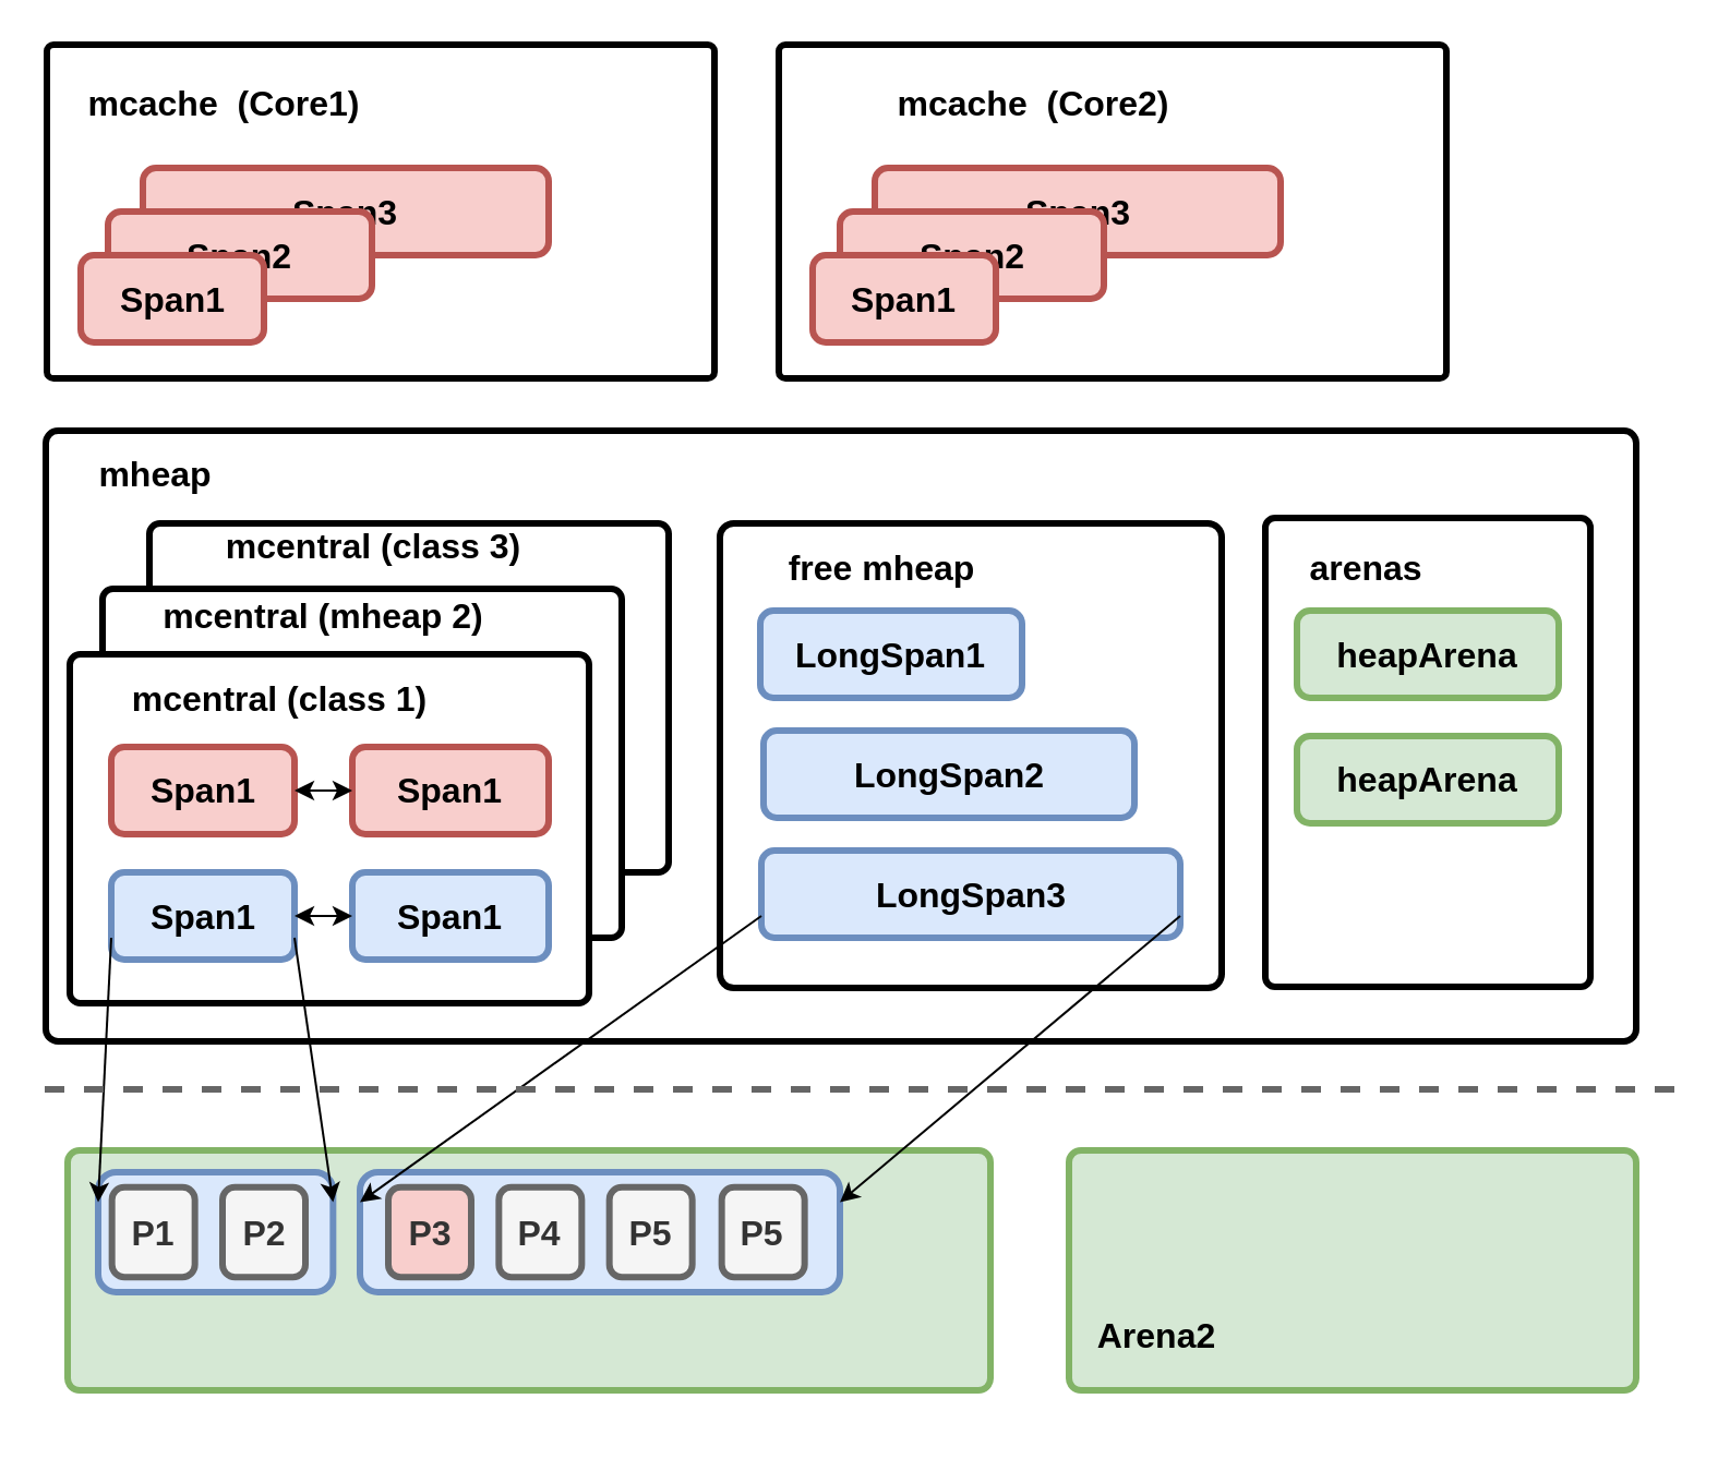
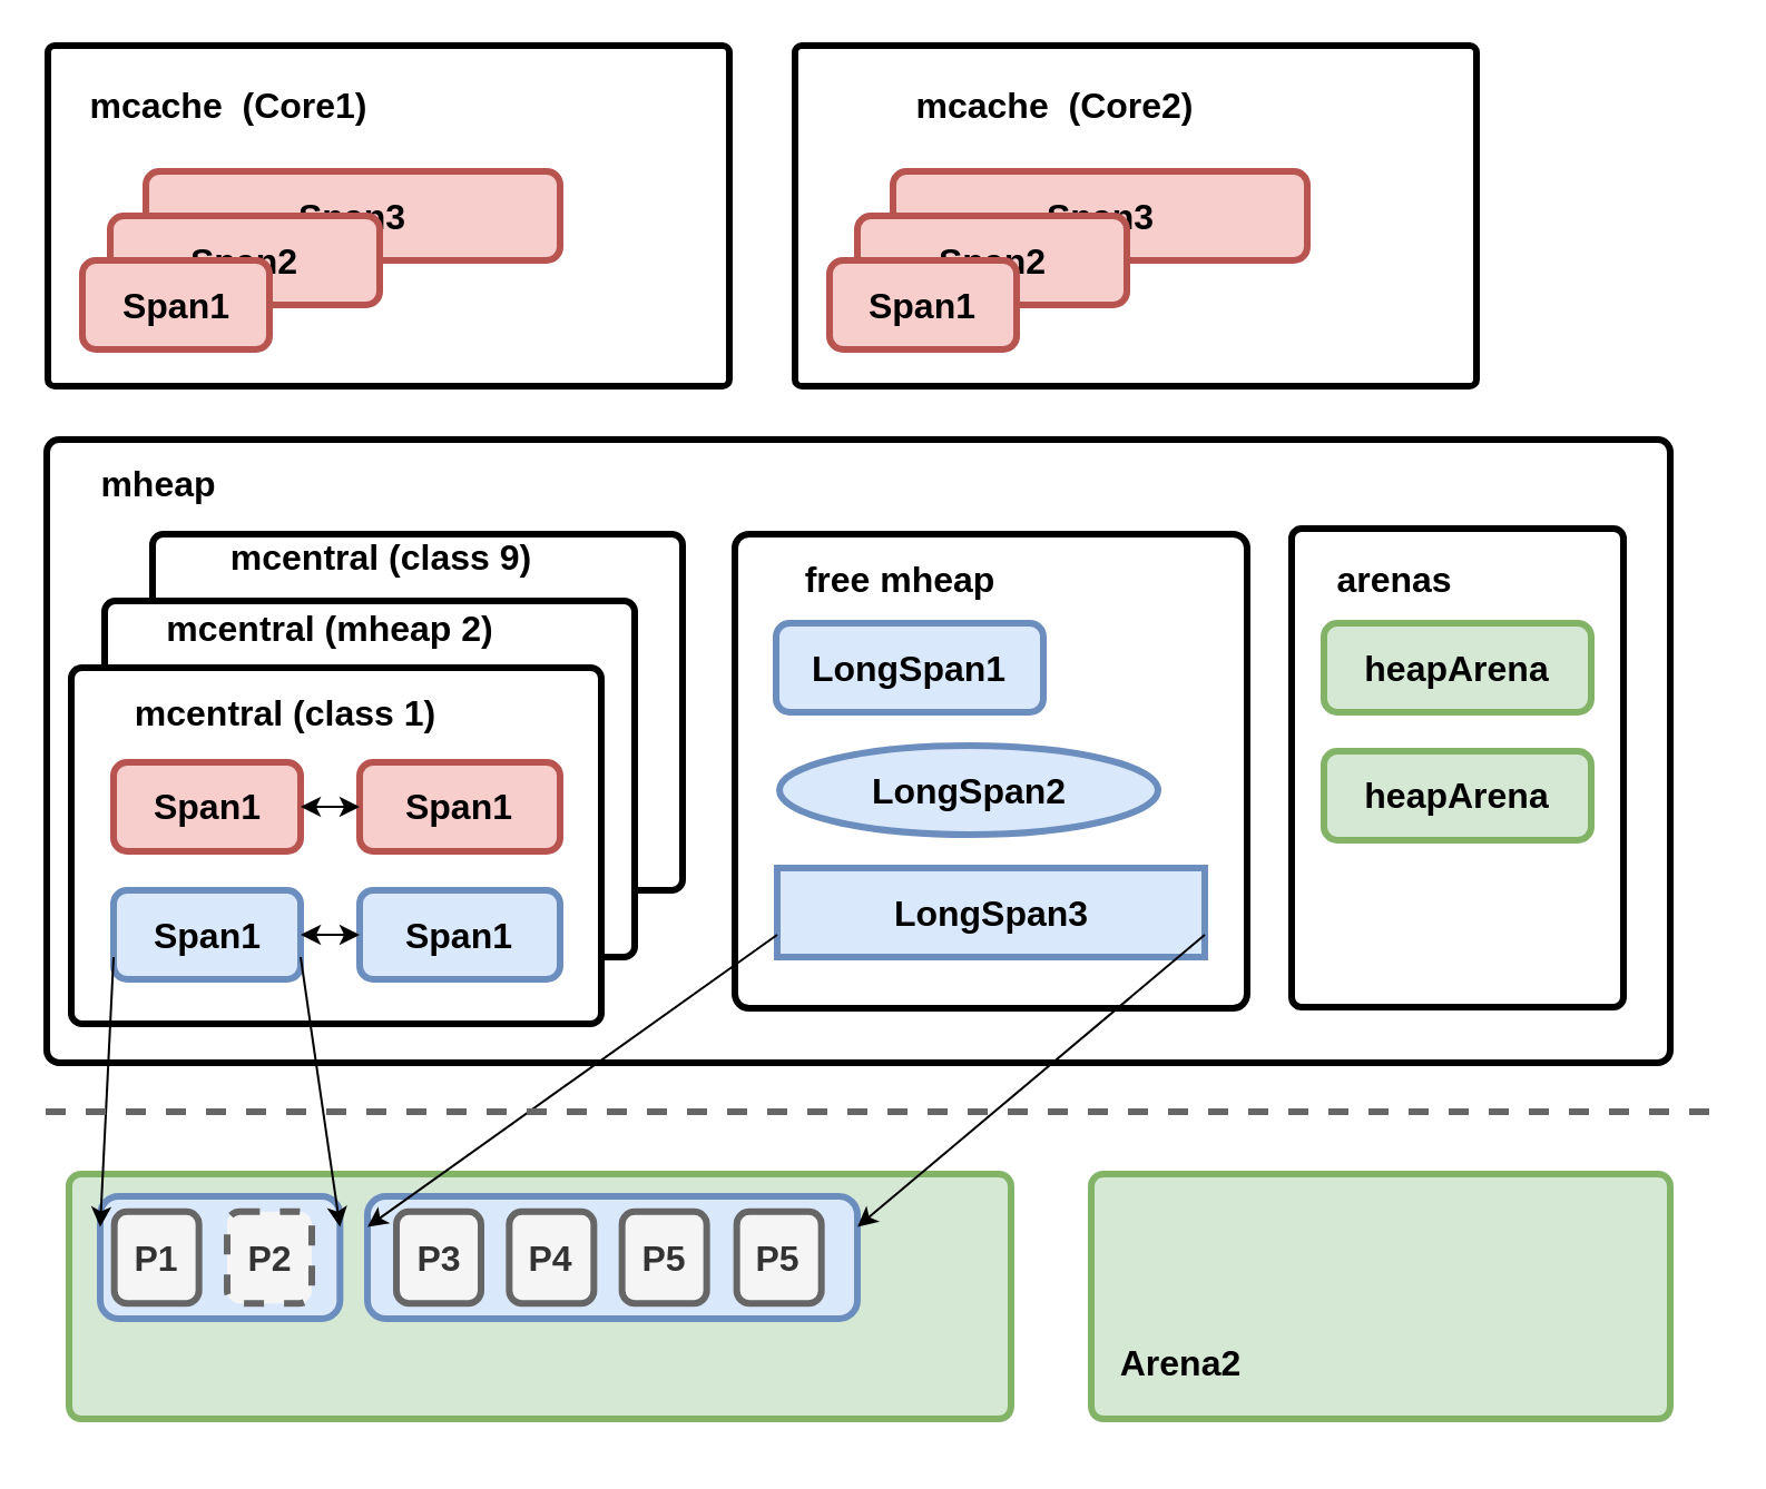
  <mxCell id="0" />
  <mxCell id="1" parent="0" />
  <mxCell id="2" value="" style="rounded=1;whiteSpace=wrap;html=1;strokeWidth=3;fontSize=16;arcSize=2;" vertex="1" parent="1"><mxGeometry x="20.5" y="197" width="729" height="280" as="geometry" /></mxCell>
  <mxCell id="3" value="" style="group" vertex="1" connectable="0" parent="1"><mxGeometry x="329.5" y="239.5" width="230" height="213" as="geometry" /></mxCell>
  <mxCell id="4" value="" style="rounded=1;whiteSpace=wrap;html=1;strokeWidth=3;arcSize=3;fontSize=16;fontStyle=1;" vertex="1" parent="3"><mxGeometry width="230" height="213" as="geometry" /></mxCell>
  <mxCell id="5" value="free mheap" style="text;html=1;strokeColor=none;fillColor=none;align=center;verticalAlign=middle;whiteSpace=wrap;rounded=0;fontSize=16;fontStyle=1" vertex="1" parent="3"><mxGeometry x="20" y="10" width="108" height="20" as="geometry" /></mxCell>
  <mxCell id="6" style="edgeStyle=none;rounded=0;orthogonalLoop=1;jettySize=auto;html=1;exitX=0.5;exitY=0;exitDx=0;exitDy=0;startArrow=classic;startFill=1;strokeColor=#000000;strokeWidth=1;fontSize=16;" edge="1" parent="3" source="5" target="5"><mxGeometry relative="1" as="geometry" /></mxCell>
  <mxCell id="7" value="LongSpan1" style="rounded=1;whiteSpace=wrap;html=1;strokeWidth=3;fillColor=#dae8fc;strokeColor=#6c8ebf;fontSize=16;fontStyle=1" vertex="1" parent="3"><mxGeometry x="18.5" y="40" width="120" height="40" as="geometry" /></mxCell>
- <mxCell id="8" value="LongSpan2" style="rounded=1;whiteSpace=wrap;html=1;strokeWidth=3;fillColor=#dae8fc;strokeColor=#6c8ebf;fontSize=16;fontStyle=1" vertex="1" parent="3"><mxGeometry x="20" y="95" width="170" height="40" as="geometry" /></mxCell>
- <mxCell id="9" value="LongSpan3" style="rounded=1;whiteSpace=wrap;html=1;strokeWidth=3;fillColor=#dae8fc;strokeColor=#6c8ebf;fontSize=16;fontStyle=1" vertex="1" parent="3"><mxGeometry x="19" y="150" width="192" height="40" as="geometry" /></mxCell>
+ <mxCell id="8" value="LongSpan2" style="ellipse;whiteSpace=wrap;html=1;strokeWidth=3;fillColor=#dae8fc;strokeColor=#6c8ebf;fontSize=16;fontStyle=1;" vertex="1" parent="3"><mxGeometry x="20" y="95" width="170" height="40" as="geometry" /></mxCell>
+ <mxCell id="9" value="LongSpan3" style="whiteSpace=wrap;html=1;strokeWidth=3;fillColor=#dae8fc;strokeColor=#6c8ebf;fontSize=16;fontStyle=1;rounded=0;" vertex="1" parent="3"><mxGeometry x="19" y="150" width="192" height="40" as="geometry" /></mxCell>
  <mxCell id="10" value="" style="group" vertex="1" connectable="0" parent="1"><mxGeometry x="31.5" y="239.5" width="274.5" height="220" as="geometry" /></mxCell>
  <mxCell id="11" value="" style="rounded=1;whiteSpace=wrap;html=1;strokeWidth=3;arcSize=3;fontSize=16;fontStyle=1;" vertex="1" parent="10"><mxGeometry x="36.5" width="238" height="160" as="geometry" /></mxCell>
  <mxCell id="12" value="" style="rounded=1;whiteSpace=wrap;html=1;strokeWidth=3;arcSize=3;fontSize=16;fontStyle=1;" vertex="1" parent="10"><mxGeometry x="15" y="30" width="238" height="160" as="geometry" /></mxCell>
  <mxCell id="13" value="" style="group" vertex="1" connectable="0" parent="10"><mxGeometry y="60" width="238" height="160" as="geometry" /></mxCell>
  <mxCell id="14" value="" style="rounded=1;whiteSpace=wrap;html=1;strokeWidth=3;arcSize=3;fontSize=16;fontStyle=1;" vertex="1" parent="13"><mxGeometry width="238" height="160" as="geometry" /></mxCell>
  <mxCell id="15" value="Span1" style="rounded=1;whiteSpace=wrap;html=1;strokeWidth=3;fillColor=#dae8fc;strokeColor=#6c8ebf;fontSize=16;fontStyle=1" vertex="1" parent="13"><mxGeometry x="19" y="100" width="84" height="40" as="geometry" /></mxCell>
  <mxCell id="16" value="Span1" style="rounded=1;whiteSpace=wrap;html=1;strokeWidth=3;fillColor=#dae8fc;strokeColor=#6c8ebf;fontSize=16;fontStyle=1" vertex="1" parent="13"><mxGeometry x="129.5" y="100" width="90" height="40" as="geometry" /></mxCell>
  <mxCell id="17" style="edgeStyle=none;rounded=0;orthogonalLoop=1;jettySize=auto;html=1;exitX=1;exitY=0.5;exitDx=0;exitDy=0;entryX=0;entryY=0.5;entryDx=0;entryDy=0;strokeWidth=1;fontSize=16;startArrow=classic;startFill=1;" edge="1" parent="13" source="15" target="16"><mxGeometry relative="1" as="geometry" /></mxCell>
  <mxCell id="18" value="mcentral (class 1)" style="text;html=1;strokeColor=none;fillColor=none;align=center;verticalAlign=middle;whiteSpace=wrap;rounded=0;fontSize=16;fontStyle=1" vertex="1" parent="13"><mxGeometry x="18.5" y="10" width="156" height="20" as="geometry" /></mxCell>
  <mxCell id="19" value="Span1" style="rounded=1;whiteSpace=wrap;html=1;strokeWidth=3;fillColor=#f8cecc;strokeColor=#b85450;fontSize=16;fontStyle=1" vertex="1" parent="13"><mxGeometry x="19" y="42.5" width="84" height="40" as="geometry" /></mxCell>
  <mxCell id="20" value="Span1" style="rounded=1;whiteSpace=wrap;html=1;strokeWidth=3;fillColor=#f8cecc;strokeColor=#b85450;fontSize=16;fontStyle=1" vertex="1" parent="13"><mxGeometry x="129.5" y="42.5" width="90" height="40" as="geometry" /></mxCell>
  <mxCell id="21" style="edgeStyle=none;rounded=0;orthogonalLoop=1;jettySize=auto;html=1;exitX=1;exitY=0.5;exitDx=0;exitDy=0;entryX=0;entryY=0.5;entryDx=0;entryDy=0;strokeWidth=1;fontSize=16;startArrow=classic;startFill=1;fillColor=#f8cecc;strokeColor=#000000;" edge="1" parent="13" source="19" target="20"><mxGeometry relative="1" as="geometry" /></mxCell>
  <mxCell id="22" value="mcentral (mheap 2)" style="text;html=1;strokeColor=none;fillColor=none;align=center;verticalAlign=middle;whiteSpace=wrap;rounded=0;fontSize=16;fontStyle=1" vertex="1" parent="10"><mxGeometry x="38" y="32.5" width="156" height="20" as="geometry" /></mxCell>
- <mxCell id="23" value="mcentral (class 3)" style="text;html=1;strokeColor=none;fillColor=none;align=center;verticalAlign=middle;whiteSpace=wrap;rounded=0;fontSize=16;fontStyle=1" vertex="1" parent="10"><mxGeometry x="61" width="156" height="20" as="geometry" /></mxCell>
+ <mxCell id="23" value="mcentral (class 9)" style="text;html=1;strokeColor=none;fillColor=none;align=center;verticalAlign=middle;whiteSpace=wrap;rounded=0;fontSize=16;fontStyle=1" vertex="1" parent="10"><mxGeometry x="61" width="156" height="20" as="geometry" /></mxCell>
  <mxCell id="24" value="mheap" style="text;html=1;strokeColor=none;fillColor=none;align=center;verticalAlign=middle;whiteSpace=wrap;rounded=0;fontSize=16;fontStyle=1" vertex="1" parent="1"><mxGeometry x="32" y="207" width="78" height="20" as="geometry" /></mxCell>
  <mxCell id="25" value="" style="rounded=1;whiteSpace=wrap;html=1;strokeWidth=3;fontSize=16;arcSize=3;" vertex="1" parent="1"><mxGeometry x="579.5" y="237" width="149" height="215" as="geometry" /></mxCell>
  <mxCell id="26" value="arenas" style="text;html=1;strokeColor=none;fillColor=none;align=center;verticalAlign=middle;whiteSpace=wrap;rounded=0;fontSize=16;fontStyle=1" vertex="1" parent="1"><mxGeometry x="571.5" y="249.5" width="108" height="20" as="geometry" /></mxCell>
  <mxCell id="27" value="" style="rounded=1;whiteSpace=wrap;html=1;strokeWidth=3;arcSize=5;fontSize=16;fontStyle=1;fillColor=#d5e8d4;strokeColor=#82b366;" vertex="1" parent="1"><mxGeometry x="30.5" y="527" width="423" height="110" as="geometry" /></mxCell>
  <mxCell id="28" value="" style="group;fontSize=16;fontStyle=1" vertex="1" connectable="0" parent="1"><mxGeometry x="44.5" y="537" width="340" height="110" as="geometry" /></mxCell>
  <mxCell id="29" value="" style="rounded=1;whiteSpace=wrap;html=1;strokeWidth=3;fillColor=#dae8fc;strokeColor=#6c8ebf;fontSize=16;fontStyle=1" vertex="1" parent="28"><mxGeometry x="120" width="220" height="55" as="geometry" /></mxCell>
  <mxCell id="30" value="" style="rounded=1;whiteSpace=wrap;html=1;strokeWidth=3;fillColor=#dae8fc;strokeColor=#6c8ebf;fontSize=16;fontStyle=1" vertex="1" parent="28"><mxGeometry width="107.667" height="55" as="geometry" /></mxCell>
  <mxCell id="31" value="P1" style="rounded=1;whiteSpace=wrap;html=1;strokeWidth=3;fillColor=#f5f5f5;strokeColor=#666666;fontSize=16;fontStyle=1;fontColor=#333333;" vertex="1" parent="28"><mxGeometry x="6.333" y="6.875" width="38" height="41.25" as="geometry" /></mxCell>
- <mxCell id="32" value="P2" style="rounded=1;whiteSpace=wrap;html=1;strokeWidth=3;fillColor=#f5f5f5;strokeColor=#666666;fontSize=16;fontStyle=1;fontColor=#333333;" vertex="1" parent="28"><mxGeometry x="57.0" y="6.875" width="38" height="41.25" as="geometry" /></mxCell>
- <mxCell id="33" value="P3" style="rounded=1;whiteSpace=wrap;html=1;strokeWidth=3;fillColor=#f8cecc;strokeColor=#666666;fontSize=16;fontStyle=1;fontColor=#333333;" vertex="1" parent="28"><mxGeometry x="133" y="6.875" width="38" height="41.25" as="geometry" /></mxCell>
+ <mxCell id="32" value="P2" style="rounded=1;whiteSpace=wrap;html=1;strokeWidth=3;fillColor=#f5f5f5;strokeColor=#666666;fontSize=16;fontStyle=1;fontColor=#333333;dashed=1;" vertex="1" parent="28"><mxGeometry x="57.0" y="6.875" width="38" height="41.25" as="geometry" /></mxCell>
+ <mxCell id="33" value="P3" style="rounded=1;whiteSpace=wrap;html=1;strokeWidth=3;fillColor=#f5f5f5;strokeColor=#666666;fontSize=16;fontStyle=1;fontColor=#333333;" vertex="1" parent="28"><mxGeometry x="133" y="6.875" width="38" height="41.25" as="geometry" /></mxCell>
  <mxCell id="34" value="P4" style="rounded=1;whiteSpace=wrap;html=1;strokeWidth=3;fillColor=#f5f5f5;strokeColor=#666666;fontSize=16;fontStyle=1;fontColor=#333333;" vertex="1" parent="28"><mxGeometry x="183.667" y="6.875" width="38" height="41.25" as="geometry" /></mxCell>
  <mxCell id="35" value="P5" style="rounded=1;whiteSpace=wrap;html=1;strokeWidth=3;fillColor=#f5f5f5;strokeColor=#666666;fontSize=16;fontStyle=1;fontColor=#333333;" vertex="1" parent="28"><mxGeometry x="234.333" y="6.875" width="38" height="41.25" as="geometry" /></mxCell>
  <mxCell id="36" value="P5" style="rounded=1;whiteSpace=wrap;html=1;strokeWidth=3;fillColor=#f5f5f5;strokeColor=#666666;fontSize=16;fontStyle=1;fontColor=#333333;" vertex="1" parent="28"><mxGeometry x="285.833" y="6.875" width="38" height="41.25" as="geometry" /></mxCell>
  <mxCell id="37" value="" style="group;fillColor=#d5e8d4;strokeColor=#82b366;strokeWidth=3;rounded=1;arcSize=5;" vertex="1" connectable="0" parent="1"><mxGeometry x="489.5" y="527" width="260" height="110" as="geometry" /></mxCell>
  <mxCell id="38" value="Arena2" style="text;html=1;strokeColor=none;fillColor=none;align=center;verticalAlign=middle;whiteSpace=wrap;rounded=0;fontSize=16;fontStyle=1" vertex="1" parent="37"><mxGeometry x="20" y="75" width="40" height="20" as="geometry" /></mxCell>
  <mxCell id="39" style="rounded=0;orthogonalLoop=1;jettySize=auto;html=1;entryX=0;entryY=0.25;entryDx=0;entryDy=0;fontSize=16;strokeWidth=1;exitX=0;exitY=0.75;exitDx=0;exitDy=0;" edge="1" parent="1" source="15" target="30"><mxGeometry relative="1" as="geometry"><mxPoint x="54.5" y="437" as="sourcePoint" /></mxGeometry></mxCell>
  <mxCell id="40" style="rounded=0;orthogonalLoop=1;jettySize=auto;html=1;exitX=1;exitY=0.75;exitDx=0;exitDy=0;entryX=1;entryY=0.25;entryDx=0;entryDy=0;fontSize=16;strokeWidth=1;" edge="1" parent="1" source="15" target="30"><mxGeometry relative="1" as="geometry"><mxPoint x="60.5" y="437" as="sourcePoint" /><mxPoint x="64" y="534.5" as="targetPoint" /></mxGeometry></mxCell>
  <mxCell id="41" style="rounded=0;orthogonalLoop=1;jettySize=auto;html=1;exitX=0;exitY=0.75;exitDx=0;exitDy=0;entryX=0;entryY=0.25;entryDx=0;entryDy=0;fontSize=16;strokeWidth=1;" edge="1" parent="1" source="9" target="29"><mxGeometry relative="1" as="geometry"><mxPoint x="144.5" y="439.5" as="sourcePoint" /><mxPoint x="162.167" y="585.75" as="targetPoint" /></mxGeometry></mxCell>
  <mxCell id="42" style="rounded=0;orthogonalLoop=1;jettySize=auto;html=1;exitX=1;exitY=0.75;exitDx=0;exitDy=0;entryX=1;entryY=0.25;entryDx=0;entryDy=0;fontSize=16;strokeWidth=1;" edge="1" parent="1" source="9" target="29"><mxGeometry relative="1" as="geometry"><mxPoint x="358.5" y="429.5" as="sourcePoint" /><mxPoint x="174.5" y="585.75" as="targetPoint" /></mxGeometry></mxCell>
  <mxCell id="43" value="heapArena&lt;span style=&quot;font-family: &amp;#34;helvetica&amp;#34; , &amp;#34;arial&amp;#34; , sans-serif ; font-size: 0px ; font-weight: 400 ; white-space: nowrap&quot;&gt;%3CmxGraphModel%3E%3Croot%3E%3CmxCell%20id%3D%220%22%2F%3E%3CmxCell%20id%3D%221%22%20parent%3D%220%22%2F%3E%3CmxCell%20id%3D%222%22%20value%3D%22LongSpan1%22%20style%3D%22rounded%3D1%3BwhiteSpace%3Dwrap%3Bhtml%3D1%3BstrokeWidth%3D3%3BfillColor%3D%23dae8fc%3BstrokeColor%3D%236c8ebf%3BfontSize%3D16%3BfontStyle%3D1%22%20vertex%3D%221%22%20parent%3D%221%22%3E%3CmxGeometry%20x%3D%22338.5%22%20y%3D%22172.5%22%20width%3D%22120%22%20height%3D%2240%22%20as%3D%22geometry%22%2F%3E%3C%2FmxCell%3E%3C%2Froot%3E%3C%2FmxGraphModel%3E&lt;/span&gt;" style="rounded=1;whiteSpace=wrap;html=1;strokeWidth=3;fillColor=#d5e8d4;strokeColor=#82b366;fontSize=16;fontStyle=1" vertex="1" parent="1"><mxGeometry x="594" y="279.5" width="120" height="40" as="geometry" /></mxCell>
  <mxCell id="44" value="heapArena&lt;span style=&quot;font-family: &amp;#34;helvetica&amp;#34; , &amp;#34;arial&amp;#34; , sans-serif ; font-size: 0px ; font-weight: 400 ; white-space: nowrap&quot;&gt;%3CmxGraphModel%3E%3Croot%3E%3CmxCell%20id%3D%220%22%2F%3E%3CmxCell%20id%3D%221%22%20parent%3D%220%22%2F%3E%3CmxCell%20id%3D%222%22%20value%3D%22LongSpan1%22%20style%3D%22rounded%3D1%3BwhiteSpace%3Dwrap%3Bhtml%3D1%3BstrokeWidth%3D3%3BfillColor%3D%23dae8fc%3BstrokeColor%3D%236c8ebf%3BfontSize%3D16%3BfontStyle%3D1%22%20vertex%3D%221%22%20parent%3D%221%22%3E%3CmxGeometry%20x%3D%22338.5%22%20y%3D%22172.5%22%20width%3D%22120%22%20height%3D%2240%22%20as%3D%22geometry%22%2F%3E%3C%2FmxCell%3E%3C%2Froot%3E%3C%2FmxGraphModel%3E&lt;/span&gt;" style="rounded=1;whiteSpace=wrap;html=1;strokeWidth=3;fillColor=#d5e8d4;strokeColor=#82b366;fontSize=16;fontStyle=1" vertex="1" parent="1"><mxGeometry x="594" y="337" width="120" height="40" as="geometry" /></mxCell>
  <mxCell id="45" value="" style="rounded=1;whiteSpace=wrap;html=1;strokeWidth=3;fontSize=16;arcSize=2;" vertex="1" parent="1"><mxGeometry x="21" y="20" width="306" height="153" as="geometry" /></mxCell>
  <mxCell id="46" value="mcache&amp;nbsp; (Core1)" style="text;html=1;strokeColor=none;fillColor=none;align=center;verticalAlign=middle;whiteSpace=wrap;rounded=0;fontSize=16;fontStyle=1" vertex="1" parent="1"><mxGeometry x="33" y="37" width="139" height="20" as="geometry" /></mxCell>
  <mxCell id="47" value="Span3" style="rounded=1;whiteSpace=wrap;html=1;strokeWidth=3;fillColor=#f8cecc;strokeColor=#b85450;fontSize=16;fontStyle=1" vertex="1" parent="1"><mxGeometry x="65" y="76.5" width="186" height="40" as="geometry" /></mxCell>
  <mxCell id="48" value="Span2" style="rounded=1;whiteSpace=wrap;html=1;strokeWidth=3;fillColor=#f8cecc;strokeColor=#b85450;fontSize=16;fontStyle=1" vertex="1" parent="1"><mxGeometry x="49" y="96.5" width="121" height="40" as="geometry" /></mxCell>
  <mxCell id="49" value="Span1" style="rounded=1;whiteSpace=wrap;html=1;strokeWidth=3;fillColor=#f8cecc;strokeColor=#b85450;fontSize=16;fontStyle=1" vertex="1" parent="1"><mxGeometry x="36.5" y="116.5" width="84" height="40" as="geometry" /></mxCell>
  <mxCell id="50" value="" style="rounded=1;whiteSpace=wrap;html=1;strokeWidth=3;fontSize=16;arcSize=2;" vertex="1" parent="1"><mxGeometry x="356.5" y="20" width="306" height="153" as="geometry" /></mxCell>
  <mxCell id="51" value="mcache&amp;nbsp; (Core2)" style="text;html=1;strokeColor=none;fillColor=none;align=center;verticalAlign=middle;whiteSpace=wrap;rounded=0;fontSize=16;fontStyle=1" vertex="1" parent="1"><mxGeometry x="403.5" y="37" width="139" height="20" as="geometry" /></mxCell>
  <mxCell id="52" value="Span3" style="rounded=1;whiteSpace=wrap;html=1;strokeWidth=3;fillColor=#f8cecc;strokeColor=#b85450;fontSize=16;fontStyle=1" vertex="1" parent="1"><mxGeometry x="400.5" y="76.5" width="186" height="40" as="geometry" /></mxCell>
  <mxCell id="53" value="Span2" style="rounded=1;whiteSpace=wrap;html=1;strokeWidth=3;fillColor=#f8cecc;strokeColor=#b85450;fontSize=16;fontStyle=1" vertex="1" parent="1"><mxGeometry x="384.5" y="96.5" width="121" height="40" as="geometry" /></mxCell>
  <mxCell id="54" value="Span1" style="rounded=1;whiteSpace=wrap;html=1;strokeWidth=3;fillColor=#f8cecc;strokeColor=#b85450;fontSize=16;fontStyle=1" vertex="1" parent="1"><mxGeometry x="372" y="116.5" width="84" height="40" as="geometry" /></mxCell>
  <mxCell id="55" value="" style="endArrow=none;dashed=1;html=1;strokeColor=#666666;strokeWidth=3;fontSize=16;fillColor=#f5f5f5;" edge="1" parent="1"><mxGeometry width="50" height="50" relative="1" as="geometry"><mxPoint x="20" y="499" as="sourcePoint" /><mxPoint x="771" y="499" as="targetPoint" /></mxGeometry></mxCell>
